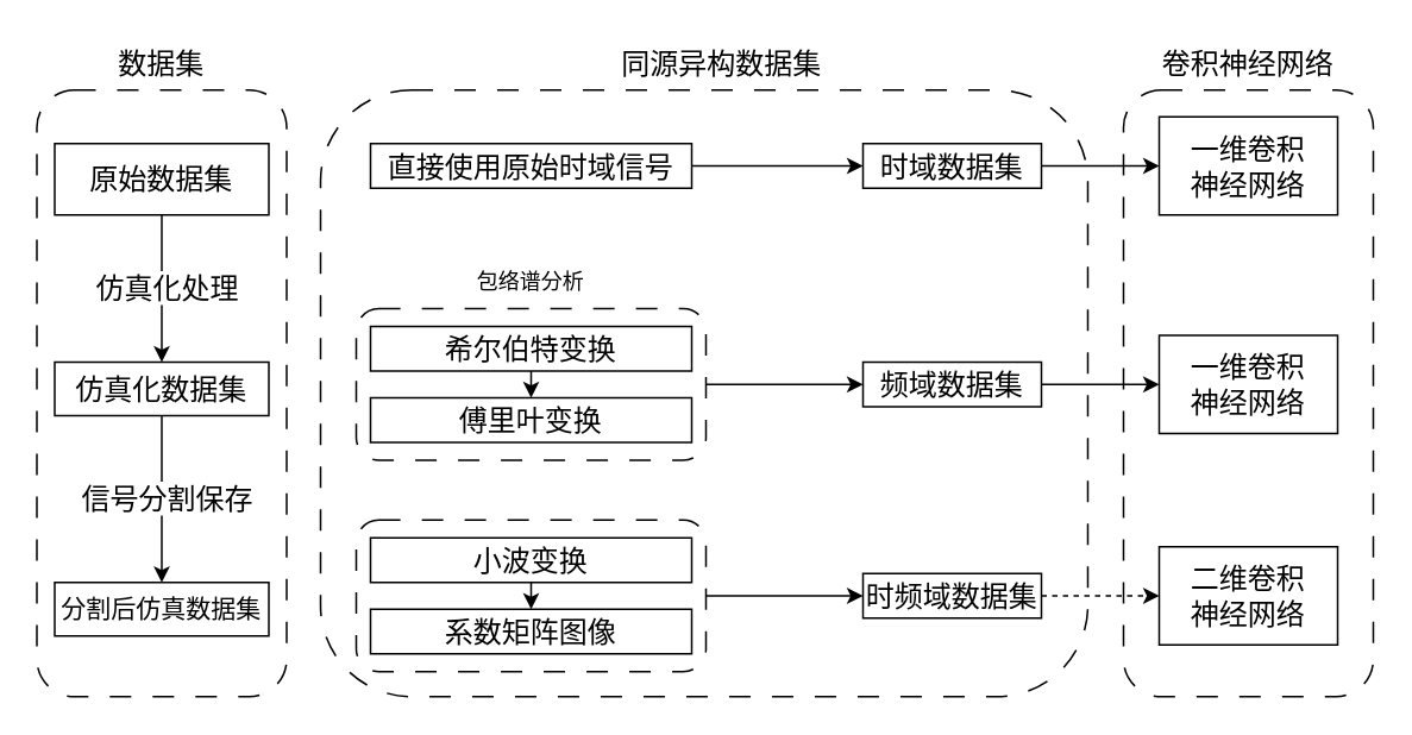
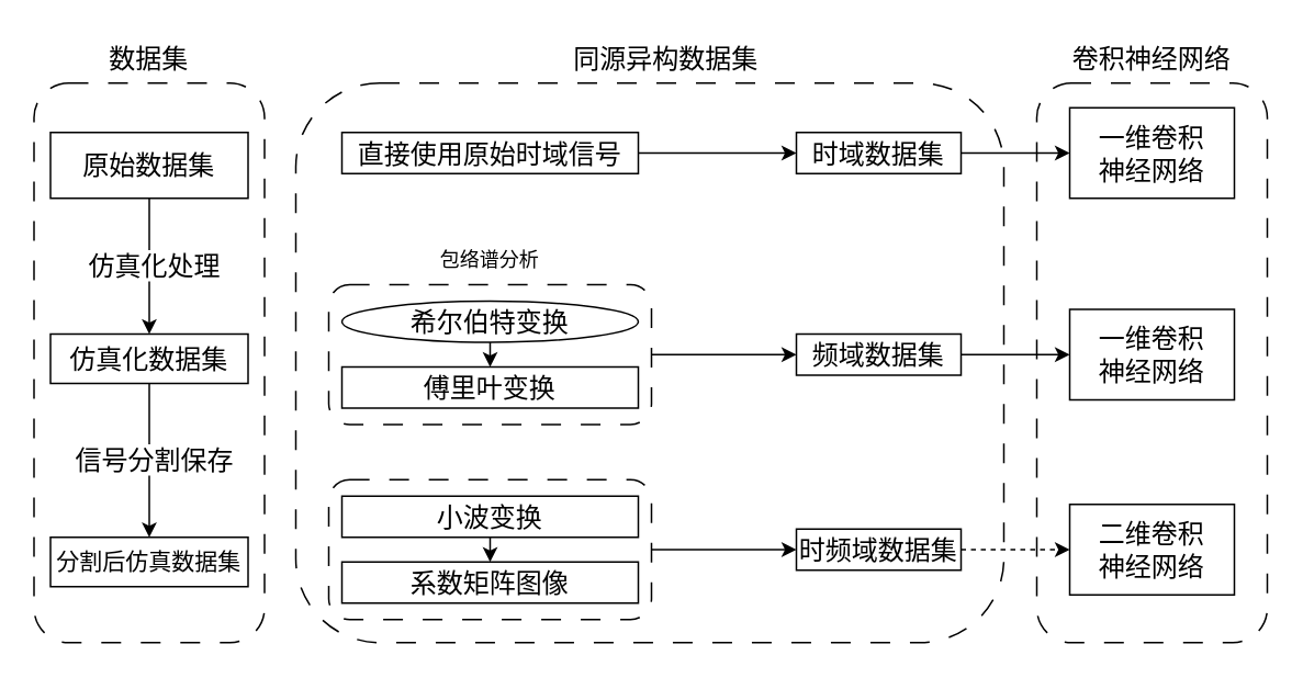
  <mxCell id="0" />
  <mxCell id="1" parent="0" />
  <mxCell id="2" value="" style="rounded=1;whiteSpace=wrap;html=1;fillColor=none;dashed=1;dashPattern=12 12;" vertex="1" parent="1"><mxGeometry x="179" y="50" width="430" height="340" as="geometry" /></mxCell>
  <mxCell id="3" value="" style="rounded=1;whiteSpace=wrap;html=1;fillColor=none;dashed=1;dashPattern=12 12;fontSize=16;" vertex="1" parent="1"><mxGeometry x="20" y="50" width="140" height="340" as="geometry" /></mxCell>
  <mxCell id="4" value="数据集" style="text;html=1;align=center;verticalAlign=middle;whiteSpace=wrap;rounded=0;fontSize=16;" vertex="1" parent="1"><mxGeometry x="60" y="20" width="60" height="30" as="geometry" /></mxCell>
  <mxCell id="5" style="edgeStyle=orthogonalEdgeStyle;rounded=0;orthogonalLoop=1;jettySize=auto;html=1;exitX=0.5;exitY=1;exitDx=0;exitDy=0;entryX=0.5;entryY=0;entryDx=0;entryDy=0;fontSize=16;" edge="1" parent="1" source="7" target="8"><mxGeometry relative="1" as="geometry" /></mxCell>
  <mxCell id="6" value="仿真化处理" style="edgeLabel;html=1;align=center;verticalAlign=middle;resizable=0;points=[];fontSize=16;" vertex="1" connectable="0" parent="5"><mxGeometry x="-0.025" y="2" relative="1" as="geometry"><mxPoint as="offset" /></mxGeometry></mxCell>
  <mxCell id="7" value="原始数据集" style="rounded=0;whiteSpace=wrap;html=1;fontSize=16;" vertex="1" parent="1"><mxGeometry x="30" y="80" width="120" height="40" as="geometry" /></mxCell>
  <mxCell id="8" value="仿真化数据集" style="rounded=0;whiteSpace=wrap;html=1;fontSize=16;" vertex="1" parent="1"><mxGeometry x="30" y="202.5" width="120" height="30" as="geometry" /></mxCell>
  <mxCell id="9" value="同源异构数据集" style="text;html=1;align=center;verticalAlign=middle;whiteSpace=wrap;rounded=0;fontSize=16;" vertex="1" parent="1"><mxGeometry x="274" y="20" width="260" height="30" as="geometry" /></mxCell>
  <mxCell id="10" style="edgeStyle=orthogonalEdgeStyle;rounded=0;orthogonalLoop=1;jettySize=auto;html=1;exitX=1;exitY=0.5;exitDx=0;exitDy=0;entryX=0;entryY=0.5;entryDx=0;entryDy=0;" edge="1" parent="1" source="11" target="17"><mxGeometry relative="1" as="geometry" /></mxCell>
  <mxCell id="11" value="直接使用原始时域信号" style="rounded=0;whiteSpace=wrap;html=1;fontSize=16;" vertex="1" parent="1"><mxGeometry x="207" y="80" width="180" height="25" as="geometry" /></mxCell>
  <mxCell id="12" style="edgeStyle=orthogonalEdgeStyle;rounded=0;orthogonalLoop=1;jettySize=auto;html=1;exitX=0.5;exitY=1;exitDx=0;exitDy=0;fontSize=16;" edge="1" parent="1" source="8" target="8"><mxGeometry relative="1" as="geometry" /></mxCell>
  <mxCell id="13" style="edgeStyle=orthogonalEdgeStyle;rounded=0;orthogonalLoop=1;jettySize=auto;html=1;exitX=0.5;exitY=1;exitDx=0;exitDy=0;entryX=0.5;entryY=0;entryDx=0;entryDy=0;fontSize=16;" edge="1" parent="1" target="15" source="8"><mxGeometry relative="1" as="geometry"><mxPoint x="90" y="215" as="sourcePoint" /></mxGeometry></mxCell>
  <mxCell id="14" value="信号分割保存" style="edgeLabel;html=1;align=center;verticalAlign=middle;resizable=0;points=[];fontSize=16;" vertex="1" connectable="0" parent="13"><mxGeometry x="-0.025" y="2" relative="1" as="geometry"><mxPoint as="offset" /></mxGeometry></mxCell>
  <mxCell id="15" value="分割后仿真数据集" style="rounded=0;whiteSpace=wrap;html=1;fontSize=14;" vertex="1" parent="1"><mxGeometry x="30" y="326" width="120" height="30" as="geometry" /></mxCell>
  <mxCell id="16" style="edgeStyle=orthogonalEdgeStyle;rounded=0;orthogonalLoop=1;jettySize=auto;html=1;exitX=1;exitY=0.5;exitDx=0;exitDy=0;entryX=0;entryY=0.5;entryDx=0;entryDy=0;" edge="1" parent="1" source="17" target="34"><mxGeometry relative="1" as="geometry" /></mxCell>
  <mxCell id="17" value="时域数据集" style="rounded=0;whiteSpace=wrap;html=1;fontSize=16;" vertex="1" parent="1"><mxGeometry x="483" y="80" width="100" height="25" as="geometry" /></mxCell>
  <mxCell id="18" style="edgeStyle=orthogonalEdgeStyle;rounded=0;orthogonalLoop=1;jettySize=auto;html=1;exitX=1;exitY=0.5;exitDx=0;exitDy=0;entryX=0;entryY=0.5;entryDx=0;entryDy=0;" edge="1" parent="1" source="19" target="24"><mxGeometry relative="1" as="geometry" /></mxCell>
  <mxCell id="19" value="" style="rounded=1;whiteSpace=wrap;html=1;fillColor=none;dashed=1;dashPattern=12 12;" vertex="1" parent="1"><mxGeometry x="199" y="172.5" width="196" height="85" as="geometry" /></mxCell>
  <mxCell id="20" style="edgeStyle=orthogonalEdgeStyle;rounded=0;orthogonalLoop=1;jettySize=auto;html=1;exitX=0.5;exitY=1;exitDx=0;exitDy=0;entryX=0.5;entryY=0;entryDx=0;entryDy=0;" edge="1" parent="1" source="21" target="22"><mxGeometry relative="1" as="geometry" /></mxCell>
- <mxCell id="21" value="希尔伯特变换" style="rounded=0;whiteSpace=wrap;html=1;fontSize=16;" vertex="1" parent="1"><mxGeometry x="207" y="182.5" width="180" height="25" as="geometry" /></mxCell>
+ <mxCell id="21" value="希尔伯特变换" style="ellipse;whiteSpace=wrap;html=1;fontSize=16;" vertex="1" parent="1"><mxGeometry x="207" y="182.5" width="180" height="25" as="geometry" /></mxCell>
  <mxCell id="22" value="傅里叶变换" style="rounded=0;whiteSpace=wrap;html=1;fontSize=16;" vertex="1" parent="1"><mxGeometry x="207" y="222.5" width="180" height="25" as="geometry" /></mxCell>
  <mxCell id="23" style="edgeStyle=orthogonalEdgeStyle;rounded=0;orthogonalLoop=1;jettySize=auto;html=1;exitX=1;exitY=0.5;exitDx=0;exitDy=0;entryX=0;entryY=0.5;entryDx=0;entryDy=0;" edge="1" parent="1" source="24" target="35"><mxGeometry relative="1" as="geometry" /></mxCell>
  <mxCell id="24" value="频域数据集" style="rounded=0;whiteSpace=wrap;html=1;fontSize=16;" vertex="1" parent="1"><mxGeometry x="483" y="202.5" width="100" height="25" as="geometry" /></mxCell>
  <mxCell id="25" style="edgeStyle=orthogonalEdgeStyle;rounded=0;orthogonalLoop=1;jettySize=auto;html=1;exitX=1;exitY=0.5;exitDx=0;exitDy=0;" edge="1" parent="1" source="26" target="31"><mxGeometry relative="1" as="geometry" /></mxCell>
  <mxCell id="26" value="" style="rounded=1;whiteSpace=wrap;html=1;fillColor=none;dashed=1;dashPattern=12 12;" vertex="1" parent="1"><mxGeometry x="199" y="291" width="196" height="85" as="geometry" /></mxCell>
  <mxCell id="27" style="edgeStyle=orthogonalEdgeStyle;rounded=0;orthogonalLoop=1;jettySize=auto;html=1;exitX=0.5;exitY=1;exitDx=0;exitDy=0;entryX=0.5;entryY=0;entryDx=0;entryDy=0;" edge="1" parent="1" source="28" target="29"><mxGeometry relative="1" as="geometry" /></mxCell>
  <mxCell id="28" value="小波变换" style="rounded=0;whiteSpace=wrap;html=1;fontSize=16;" vertex="1" parent="1"><mxGeometry x="207" y="301" width="180" height="25" as="geometry" /></mxCell>
  <mxCell id="29" value="系数矩阵图像" style="rounded=0;whiteSpace=wrap;html=1;fontSize=16;" vertex="1" parent="1"><mxGeometry x="207" y="341" width="180" height="25" as="geometry" /></mxCell>
  <mxCell id="30" style="edgeStyle=orthogonalEdgeStyle;rounded=0;orthogonalLoop=1;jettySize=auto;html=1;exitX=1;exitY=0.5;exitDx=0;exitDy=0;entryX=0;entryY=0.5;entryDx=0;entryDy=0;dashed=1;" edge="1" parent="1" source="31" target="36"><mxGeometry relative="1" as="geometry" /></mxCell>
  <mxCell id="31" value="时频域数据集" style="rounded=0;whiteSpace=wrap;html=1;fontSize=16;" vertex="1" parent="1"><mxGeometry x="483" y="321" width="100" height="25" as="geometry" /></mxCell>
  <mxCell id="32" value="" style="rounded=1;whiteSpace=wrap;html=1;fillColor=none;dashed=1;dashPattern=12 12;fontSize=16;" vertex="1" parent="1"><mxGeometry x="629" y="50" width="140" height="340" as="geometry" /></mxCell>
  <mxCell id="33" value="卷积神经网络" style="text;html=1;align=center;verticalAlign=middle;whiteSpace=wrap;rounded=0;fontSize=16;" vertex="1" parent="1"><mxGeometry x="639" y="20" width="120" height="30" as="geometry" /></mxCell>
  <mxCell id="34" value="一维卷积&lt;div&gt;神经网络&lt;/div&gt;" style="rounded=0;whiteSpace=wrap;html=1;fontSize=16;" vertex="1" parent="1"><mxGeometry x="649" y="65" width="100" height="55" as="geometry" /></mxCell>
  <mxCell id="35" value="一维卷积&lt;div&gt;神经网络&lt;/div&gt;" style="rounded=0;whiteSpace=wrap;html=1;fontSize=16;" vertex="1" parent="1"><mxGeometry x="649" y="187.5" width="100" height="55" as="geometry" /></mxCell>
  <mxCell id="36" value="二维卷积&lt;div&gt;神经网络&lt;/div&gt;" style="rounded=0;whiteSpace=wrap;html=1;fontSize=16;" vertex="1" parent="1"><mxGeometry x="649" y="306" width="100" height="55" as="geometry" /></mxCell>
  <mxCell id="37" value="包络谱分析" style="text;html=1;align=center;verticalAlign=middle;whiteSpace=wrap;rounded=0;" vertex="1" parent="1"><mxGeometry x="217" y="142.5" width="160" height="30" as="geometry" /></mxCell>
